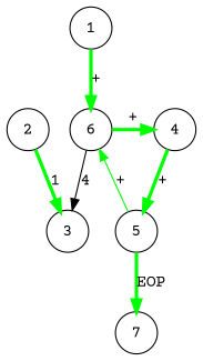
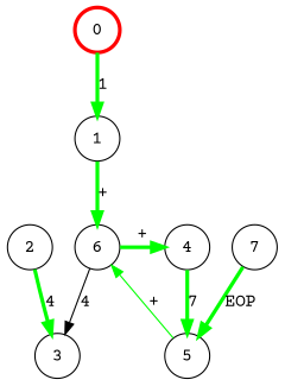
  digraph {
    fontname="Courier Prime"
    rankdir=TB
    node [fontname="Courier Prime" shape=circle]
    edge [color=green fontname="Courier Prime" penwidth=3]
    4
    6
    5
    3
+   0 [color=red penwidth=3]
    1
    2
    7
    subgraph sub_1 {
      rank=same
      4
      6
    }
-   4 -> 5 [label="+"]
+   4 -> 5 [label=7]
    6 -> 4 [label="+"]
    6 -> 3 [label=4 color="" penwidth=""]
    5 -> 6 [label="+" penwidth=""]
-   5 -> 7 [label=EOP]
+   7 -> 5 [label=EOP]
+   0 -> 1 [label=1]
    1 -> 6 [label="+"]
-   2 -> 3 [label=1]
+   2 -> 3 [label=4]
  }
